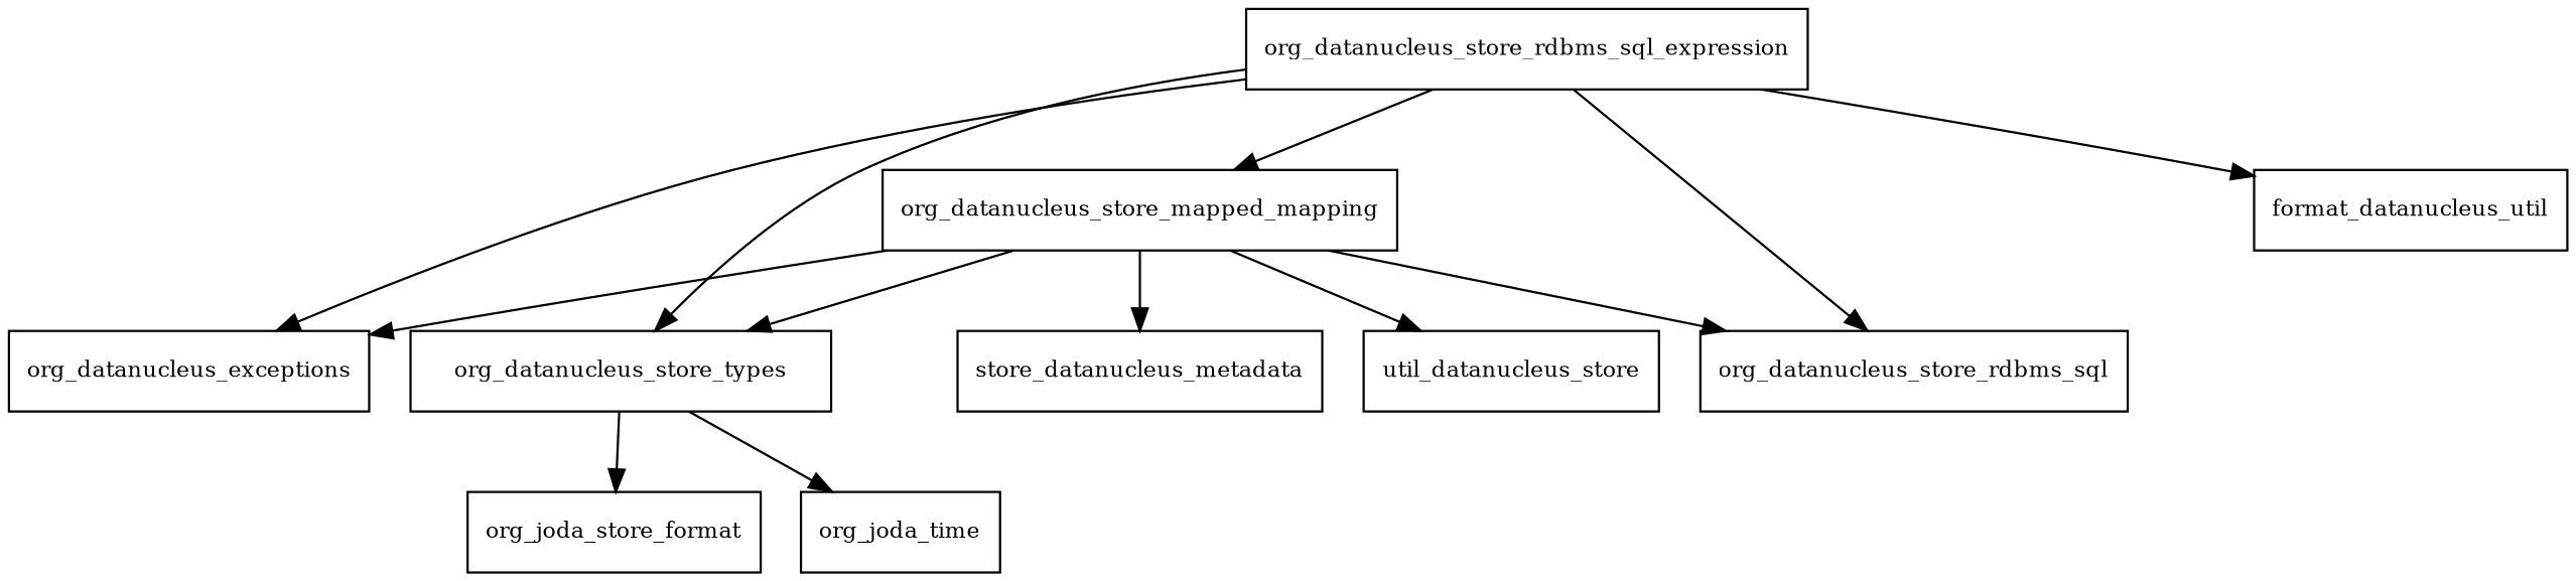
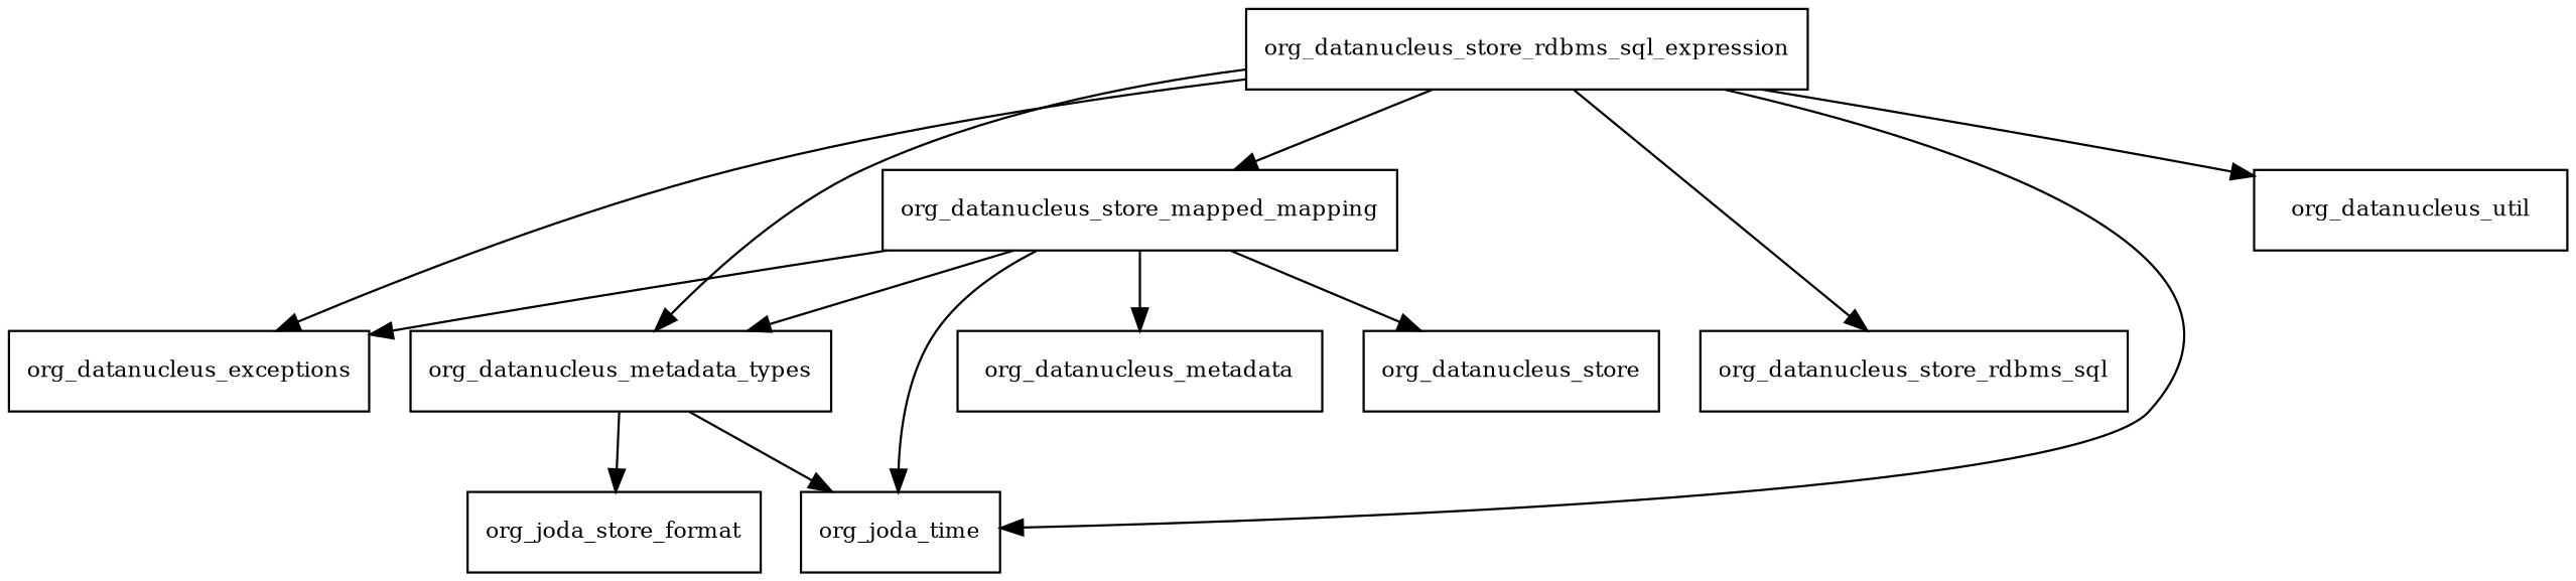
  digraph {
    node [fontsize=10.0 shape=box]
    org_datanucleus_store_mapped_mapping
    org_datanucleus_exceptions
-   org_datanucleus_metadata [label=store_datanucleus_metadata]
-   org_datanucleus_store [label=util_datanucleus_store]
-   org_datanucleus_store_types
+   org_datanucleus_metadata
+   org_datanucleus_store
+   org_datanucleus_store_types [label=org_datanucleus_metadata_types]
    org_joda_time
    n7 [label=org_joda_store_format]
    org_datanucleus_store_rdbms_sql_expression
    org_datanucleus_store_rdbms_sql
-   org_datanucleus_util [label=format_datanucleus_util]
+   org_datanucleus_util
    org_datanucleus_store_mapped_mapping -> org_datanucleus_exceptions
    org_datanucleus_store_mapped_mapping -> org_datanucleus_metadata
    org_datanucleus_store_mapped_mapping -> org_datanucleus_store
    org_datanucleus_store_mapped_mapping -> org_datanucleus_store_types
-   org_datanucleus_store_mapped_mapping -> org_datanucleus_store_rdbms_sql
+   org_datanucleus_store_mapped_mapping -> org_joda_time
    org_datanucleus_store_types -> org_joda_time
    org_datanucleus_store_types -> n7
    org_datanucleus_store_rdbms_sql_expression -> org_datanucleus_store_mapped_mapping
    org_datanucleus_store_rdbms_sql_expression -> org_datanucleus_exceptions
    org_datanucleus_store_rdbms_sql_expression -> org_datanucleus_store_types
+   org_datanucleus_store_rdbms_sql_expression -> org_joda_time
    org_datanucleus_store_rdbms_sql_expression -> org_datanucleus_store_rdbms_sql
    org_datanucleus_store_rdbms_sql_expression -> org_datanucleus_util
  }
